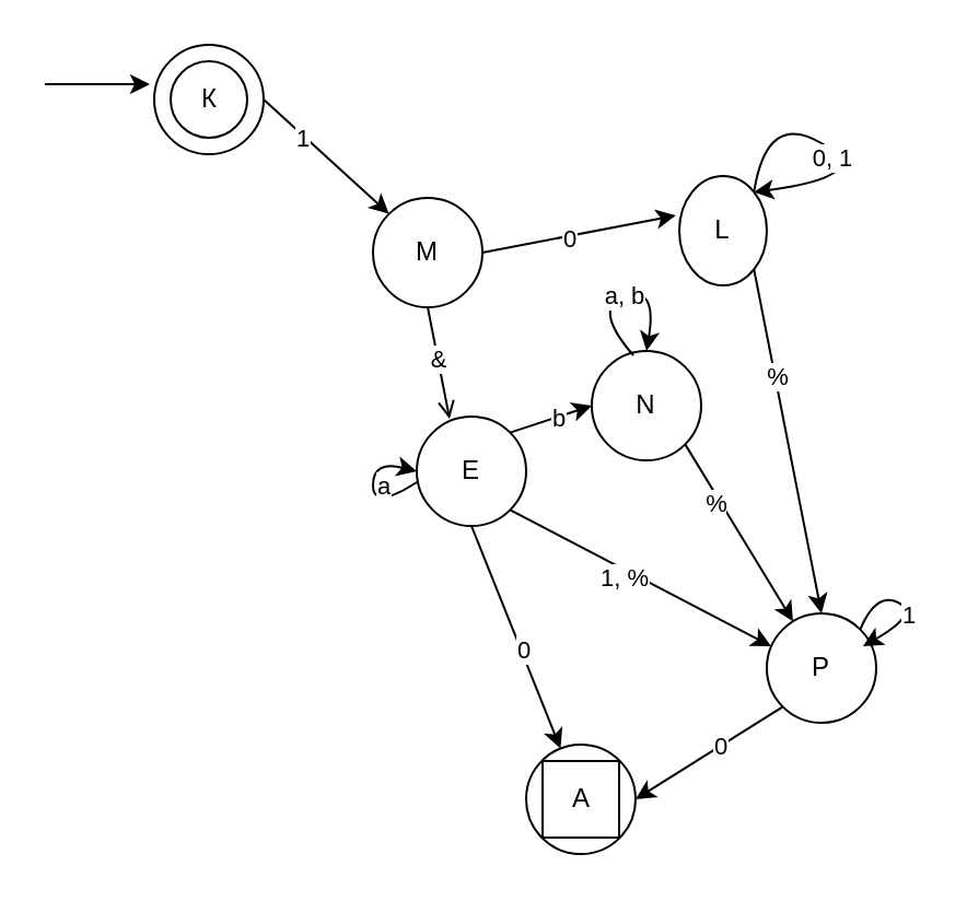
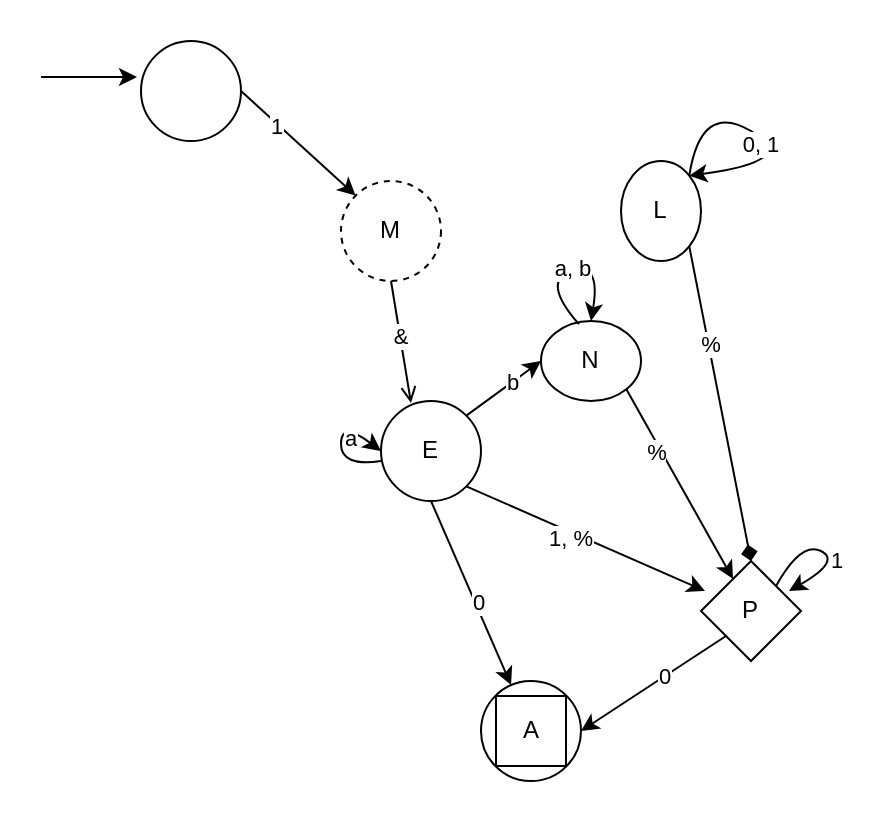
  <mxCell id="0" />
  <mxCell id="1" parent="0" />
  <mxCell id="2" value="" style="ellipse;whiteSpace=wrap;html=1;" vertex="1" parent="1"><mxGeometry x="70" y="20" width="50" height="50" as="geometry" /></mxCell>
- <mxCell id="3" value="К" style="ellipse;whiteSpace=wrap;html=1;" vertex="1" parent="1"><mxGeometry x="77.5" y="27.5" width="35" height="35" as="geometry" /></mxCell>
  <mxCell id="4" value="" style="ellipse;whiteSpace=wrap;html=1;" vertex="1" parent="1"><mxGeometry x="240" y="340" width="50" height="50" as="geometry" /></mxCell>
  <mxCell id="5" value="А" style="whiteSpace=wrap;html=1;rounded=0;" vertex="1" parent="1"><mxGeometry x="247.5" y="347.5" width="35" height="35" as="geometry" /></mxCell>
  <mxCell id="6" value="L" style="ellipse;whiteSpace=wrap;html=1;" vertex="1" parent="1"><mxGeometry x="310" y="80" width="40" height="50" as="geometry" /></mxCell>
- <mxCell id="7" value="M" style="ellipse;whiteSpace=wrap;html=1;" vertex="1" parent="1"><mxGeometry x="170" y="90" width="50" height="50" as="geometry" /></mxCell>
- <mxCell id="8" value="E" style="ellipse;whiteSpace=wrap;html=1;" vertex="1" parent="1"><mxGeometry x="190" y="190" width="50" height="50" as="geometry" /></mxCell>
- <mxCell id="9" value="P" style="ellipse;whiteSpace=wrap;html=1;" vertex="1" parent="1"><mxGeometry x="350" y="280" width="50" height="50" as="geometry" /></mxCell>
- <mxCell id="10" value="N" style="ellipse;whiteSpace=wrap;html=1;" vertex="1" parent="1"><mxGeometry x="270" y="160" width="50" height="50" as="geometry" /></mxCell>
+ <mxCell id="7" value="M" style="ellipse;whiteSpace=wrap;html=1;dashed=1;" vertex="1" parent="1"><mxGeometry x="170" y="90" width="50" height="50" as="geometry" /></mxCell>
+ <mxCell id="8" value="E" style="ellipse;whiteSpace=wrap;html=1;" vertex="1" parent="1"><mxGeometry x="190" y="200" width="50" height="50" as="geometry" /></mxCell>
+ <mxCell id="9" value="P" style="rhombus;whiteSpace=wrap;html=1;" vertex="1" parent="1"><mxGeometry x="350" y="280" width="50" height="50" as="geometry" /></mxCell>
+ <mxCell id="10" value="N" style="ellipse;whiteSpace=wrap;html=1;" vertex="1" parent="1"><mxGeometry x="270" y="160" width="50" height="40" as="geometry" /></mxCell>
  <mxCell id="11" value="" style="endArrow=classic;html=1;rounded=0;entryX=-0.04;entryY=0.36;entryDx=0;entryDy=0;entryPerimeter=0;" edge="1" parent="1" target="2"><mxGeometry width="50" height="50" relative="1" as="geometry"><mxPoint x="20" y="38" as="sourcePoint" /><mxPoint x="40" y="40" as="targetPoint" /></mxGeometry></mxCell>
  <mxCell id="12" value="" style="endArrow=classic;html=1;rounded=0;exitX=1;exitY=0.5;exitDx=0;exitDy=0;entryX=0;entryY=0;entryDx=0;entryDy=0;" edge="1" parent="1" source="2" target="7"><mxGeometry width="50" height="50" relative="1" as="geometry"><mxPoint x="120" y="150" as="sourcePoint" /><mxPoint x="170" y="100" as="targetPoint" /></mxGeometry></mxCell>
  <mxCell id="13" value="1" style="edgeLabel;html=1;align=center;verticalAlign=middle;resizable=0;points=[];" vertex="1" connectable="0" parent="12"><mxGeometry x="-0.345" y="-1" relative="1" as="geometry"><mxPoint as="offset" /></mxGeometry></mxCell>
- <mxCell id="14" value="" style="endArrow=classic;html=1;rounded=0;exitX=1;exitY=0.5;exitDx=0;exitDy=0;entryX=-0.04;entryY=0.36;entryDx=0;entryDy=0;entryPerimeter=0;" edge="1" parent="1" source="7" target="6"><mxGeometry width="50" height="50" relative="1" as="geometry"><mxPoint x="225.5" y="70" as="sourcePoint" /><mxPoint x="282.5" y="122" as="targetPoint" /></mxGeometry></mxCell>
- <mxCell id="15" value="0" style="edgeLabel;html=1;align=center;verticalAlign=middle;resizable=0;points=[];" vertex="1" connectable="0" parent="14"><mxGeometry x="-0.12" y="-2" relative="1" as="geometry"><mxPoint y="-1" as="offset" /></mxGeometry></mxCell>
  <mxCell id="16" value="" style="curved=1;endArrow=classic;html=1;rounded=0;exitX=1;exitY=0;exitDx=0;exitDy=0;entryX=1;entryY=0;entryDx=0;entryDy=0;" edge="1" parent="1" source="6" target="6"><mxGeometry width="50" height="50" relative="1" as="geometry"><mxPoint x="410" y="110" as="sourcePoint" /><mxPoint x="410" y="50" as="targetPoint" /><Array as="points"><mxPoint x="350" y="50" /><mxPoint x="400" y="80" /></Array></mxGeometry></mxCell>
  <mxCell id="17" value="0, 1" style="edgeLabel;html=1;align=center;verticalAlign=middle;resizable=0;points=[];" vertex="1" connectable="0" parent="16"><mxGeometry x="-0.033" y="-3" relative="1" as="geometry"><mxPoint as="offset" /></mxGeometry></mxCell>
- <mxCell id="18" value="" style="endArrow=classic;html=1;rounded=0;exitX=1;exitY=1;exitDx=0;exitDy=0;entryX=0.5;entryY=0;entryDx=0;entryDy=0;" edge="1" parent="1" source="6" target="9"><mxGeometry width="50" height="50" relative="1" as="geometry"><mxPoint x="380" y="230" as="sourcePoint" /><mxPoint x="430" y="180" as="targetPoint" /></mxGeometry></mxCell>
+ <mxCell id="18" value="" style="endArrow=diamond;html=1;rounded=0;exitX=1;exitY=1;exitDx=0;exitDy=0;entryX=0.5;entryY=0;entryDx=0;entryDy=0;" edge="1" parent="1" source="6" target="9"><mxGeometry width="50" height="50" relative="1" as="geometry"><mxPoint x="380" y="230" as="sourcePoint" /><mxPoint x="430" y="180" as="targetPoint" /></mxGeometry></mxCell>
  <mxCell id="19" value="%" style="edgeLabel;html=1;align=center;verticalAlign=middle;resizable=0;points=[];" vertex="1" connectable="0" parent="18"><mxGeometry x="-0.371" y="1" relative="1" as="geometry"><mxPoint as="offset" /></mxGeometry></mxCell>
  <mxCell id="20" value="" style="endArrow=open;html=1;rounded=0;exitX=0.5;exitY=1;exitDx=0;exitDy=0;entryX=0.3;entryY=0.02;entryDx=0;entryDy=0;entryPerimeter=0;" edge="1" parent="1" source="7" target="8"><mxGeometry width="50" height="50" relative="1" as="geometry"><mxPoint x="170" y="200" as="sourcePoint" /><mxPoint x="220" y="150" as="targetPoint" /></mxGeometry></mxCell>
  <mxCell id="21" value="&amp;amp;" style="edgeLabel;html=1;align=center;verticalAlign=middle;resizable=0;points=[];" vertex="1" connectable="0" parent="20"><mxGeometry x="-0.057" relative="1" as="geometry"><mxPoint y="-1" as="offset" /></mxGeometry></mxCell>
  <mxCell id="22" value="" style="endArrow=classic;html=1;rounded=0;exitX=1;exitY=0;exitDx=0;exitDy=0;entryX=0;entryY=0.5;entryDx=0;entryDy=0;" edge="1" parent="1" source="8" target="10"><mxGeometry width="50" height="50" relative="1" as="geometry"><mxPoint x="140" y="360" as="sourcePoint" /><mxPoint x="190" y="310" as="targetPoint" /></mxGeometry></mxCell>
  <mxCell id="23" value="b" style="edgeLabel;html=1;align=center;verticalAlign=middle;resizable=0;points=[];" vertex="1" connectable="0" parent="22"><mxGeometry x="0.195" relative="1" as="geometry"><mxPoint as="offset" /></mxGeometry></mxCell>
  <mxCell id="24" value="" style="curved=1;endArrow=classic;html=1;rounded=0;exitX=0.38;exitY=0.04;exitDx=0;exitDy=0;entryX=0.5;entryY=0;entryDx=0;entryDy=0;exitPerimeter=0;" edge="1" parent="1" source="10" target="10"><mxGeometry width="50" height="50" relative="1" as="geometry"><mxPoint x="363" y="97" as="sourcePoint" /><mxPoint x="371" y="109" as="targetPoint" /><Array as="points"><mxPoint x="270" y="140" /><mxPoint x="300" y="130" /></Array></mxGeometry></mxCell>
  <mxCell id="25" value="a, b" style="edgeLabel;html=1;align=center;verticalAlign=middle;resizable=0;points=[];" vertex="1" connectable="0" parent="24"><mxGeometry x="-0.004" y="1" relative="1" as="geometry"><mxPoint as="offset" /></mxGeometry></mxCell>
  <mxCell id="26" value="" style="endArrow=classic;html=1;rounded=0;exitX=1;exitY=1;exitDx=0;exitDy=0;" edge="1" parent="1" source="10" target="9"><mxGeometry width="50" height="50" relative="1" as="geometry"><mxPoint x="250" y="310" as="sourcePoint" /><mxPoint x="300" y="260" as="targetPoint" /></mxGeometry></mxCell>
  <mxCell id="27" value="%" style="edgeLabel;html=1;align=center;verticalAlign=middle;resizable=0;points=[];" vertex="1" connectable="0" parent="26"><mxGeometry x="-0.38" y="-2" relative="1" as="geometry"><mxPoint y="1" as="offset" /></mxGeometry></mxCell>
  <mxCell id="28" value="" style="curved=1;endArrow=classic;html=1;rounded=0;exitX=0;exitY=0.6;exitDx=0;exitDy=0;entryX=0;entryY=0.5;entryDx=0;entryDy=0;exitPerimeter=0;" edge="1" parent="1" source="8" target="8"><mxGeometry width="50" height="50" relative="1" as="geometry"><mxPoint x="299" y="172" as="sourcePoint" /><mxPoint x="305" y="170" as="targetPoint" /><Array as="points"><mxPoint x="170" y="233" /><mxPoint x="170" y="210" /></Array></mxGeometry></mxCell>
  <mxCell id="29" value="a" style="edgeLabel;html=1;align=center;verticalAlign=middle;resizable=0;points=[];" vertex="1" connectable="0" parent="28"><mxGeometry x="0.03" y="-4" relative="1" as="geometry"><mxPoint as="offset" /></mxGeometry></mxCell>
  <mxCell id="30" value="" style="endArrow=classic;html=1;rounded=0;exitX=1;exitY=1;exitDx=0;exitDy=0;entryX=0.04;entryY=0.3;entryDx=0;entryDy=0;entryPerimeter=0;" edge="1" parent="1" source="8" target="9"><mxGeometry width="50" height="50" relative="1" as="geometry"><mxPoint x="230" y="320" as="sourcePoint" /><mxPoint x="280" y="270" as="targetPoint" /></mxGeometry></mxCell>
  <mxCell id="31" value="1, %" style="edgeLabel;html=1;align=center;verticalAlign=middle;resizable=0;points=[];" vertex="1" connectable="0" parent="30"><mxGeometry x="-0.116" y="-3" relative="1" as="geometry"><mxPoint as="offset" /></mxGeometry></mxCell>
  <mxCell id="32" value="" style="curved=1;endArrow=classic;html=1;rounded=0;exitX=1;exitY=0;exitDx=0;exitDy=0;entryX=0.88;entryY=0.3;entryDx=0;entryDy=0;entryPerimeter=0;" edge="1" parent="1" source="9" target="9"><mxGeometry width="50" height="50" relative="1" as="geometry"><mxPoint x="299" y="172" as="sourcePoint" /><mxPoint x="305" y="170" as="targetPoint" /><Array as="points"><mxPoint x="400" y="270" /><mxPoint x="420" y="280" /></Array></mxGeometry></mxCell>
  <mxCell id="33" value="1" style="edgeLabel;html=1;align=center;verticalAlign=middle;resizable=0;points=[];" vertex="1" connectable="0" parent="32"><mxGeometry x="0.292" y="-2" relative="1" as="geometry"><mxPoint as="offset" /></mxGeometry></mxCell>
  <mxCell id="34" value="" style="endArrow=classic;html=1;rounded=0;exitX=0;exitY=1;exitDx=0;exitDy=0;entryX=1;entryY=0.5;entryDx=0;entryDy=0;" edge="1" parent="1" source="9" target="4"><mxGeometry width="50" height="50" relative="1" as="geometry"><mxPoint x="380" y="410" as="sourcePoint" /><mxPoint x="430" y="360" as="targetPoint" /></mxGeometry></mxCell>
  <mxCell id="35" value="0" style="edgeLabel;html=1;align=center;verticalAlign=middle;resizable=0;points=[];" vertex="1" connectable="0" parent="34"><mxGeometry x="-0.152" relative="1" as="geometry"><mxPoint as="offset" /></mxGeometry></mxCell>
  <mxCell id="36" value="" style="endArrow=classic;html=1;rounded=0;exitX=0.5;exitY=1;exitDx=0;exitDy=0;" edge="1" parent="1" source="8" target="4"><mxGeometry width="50" height="50" relative="1" as="geometry"><mxPoint x="150" y="330" as="sourcePoint" /><mxPoint x="200" y="280" as="targetPoint" /></mxGeometry></mxCell>
  <mxCell id="37" value="0" style="edgeLabel;html=1;align=center;verticalAlign=middle;resizable=0;points=[];" vertex="1" connectable="0" parent="36"><mxGeometry x="0.111" y="1" relative="1" as="geometry"><mxPoint as="offset" /></mxGeometry></mxCell>
